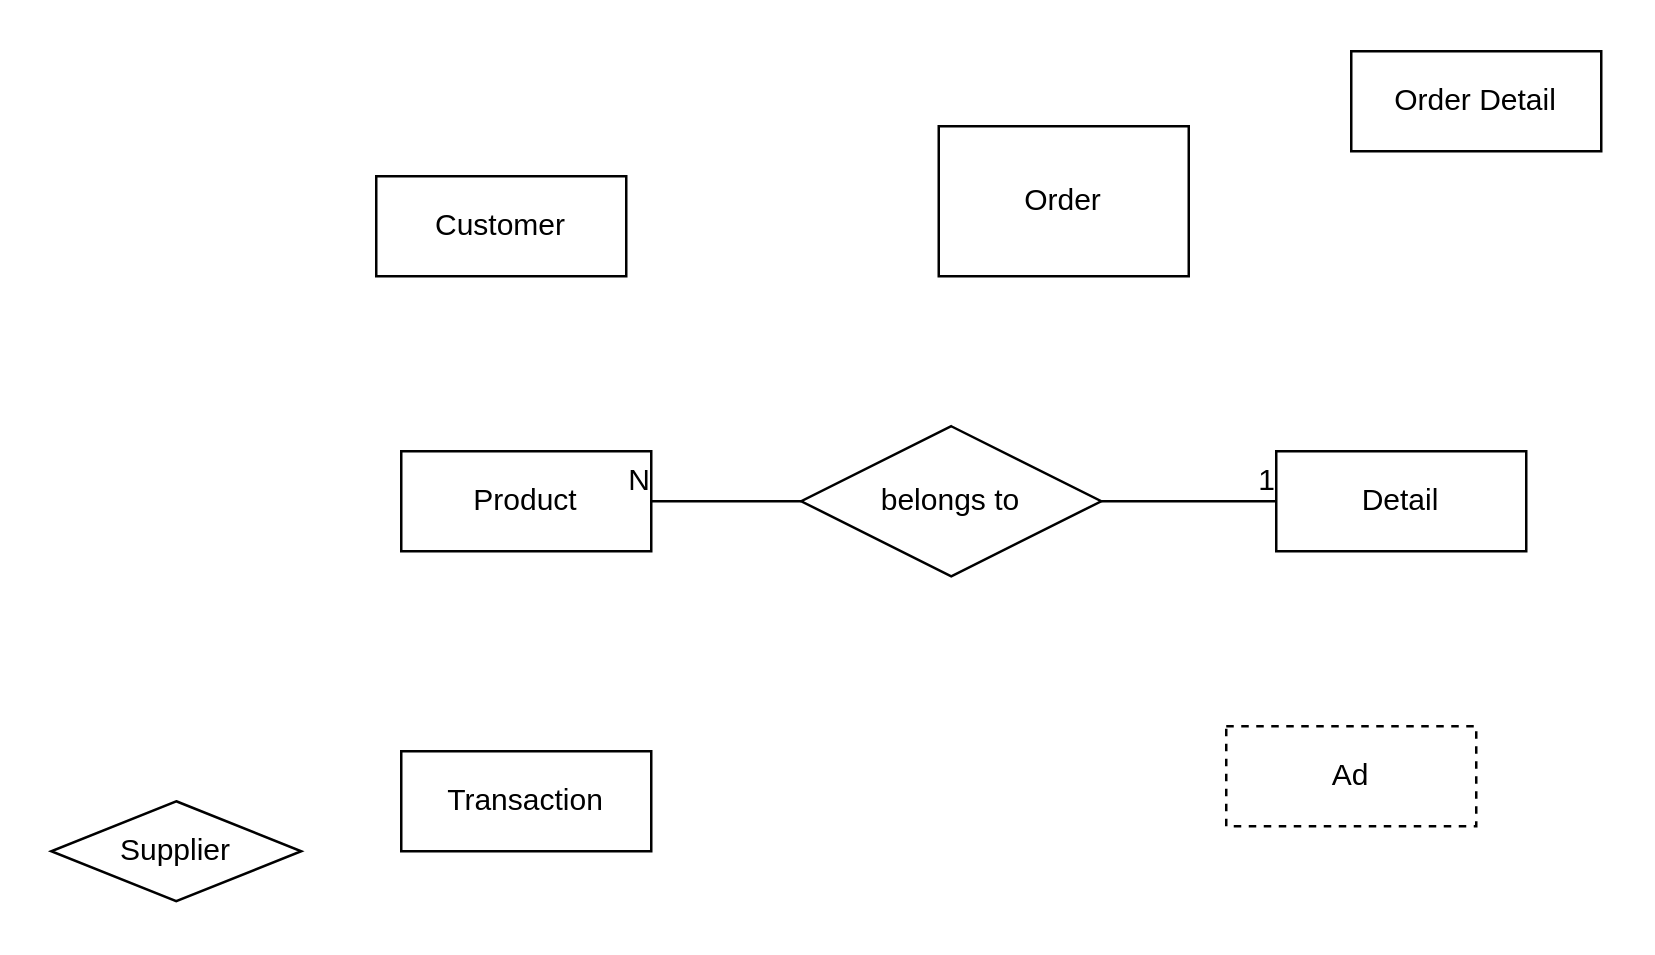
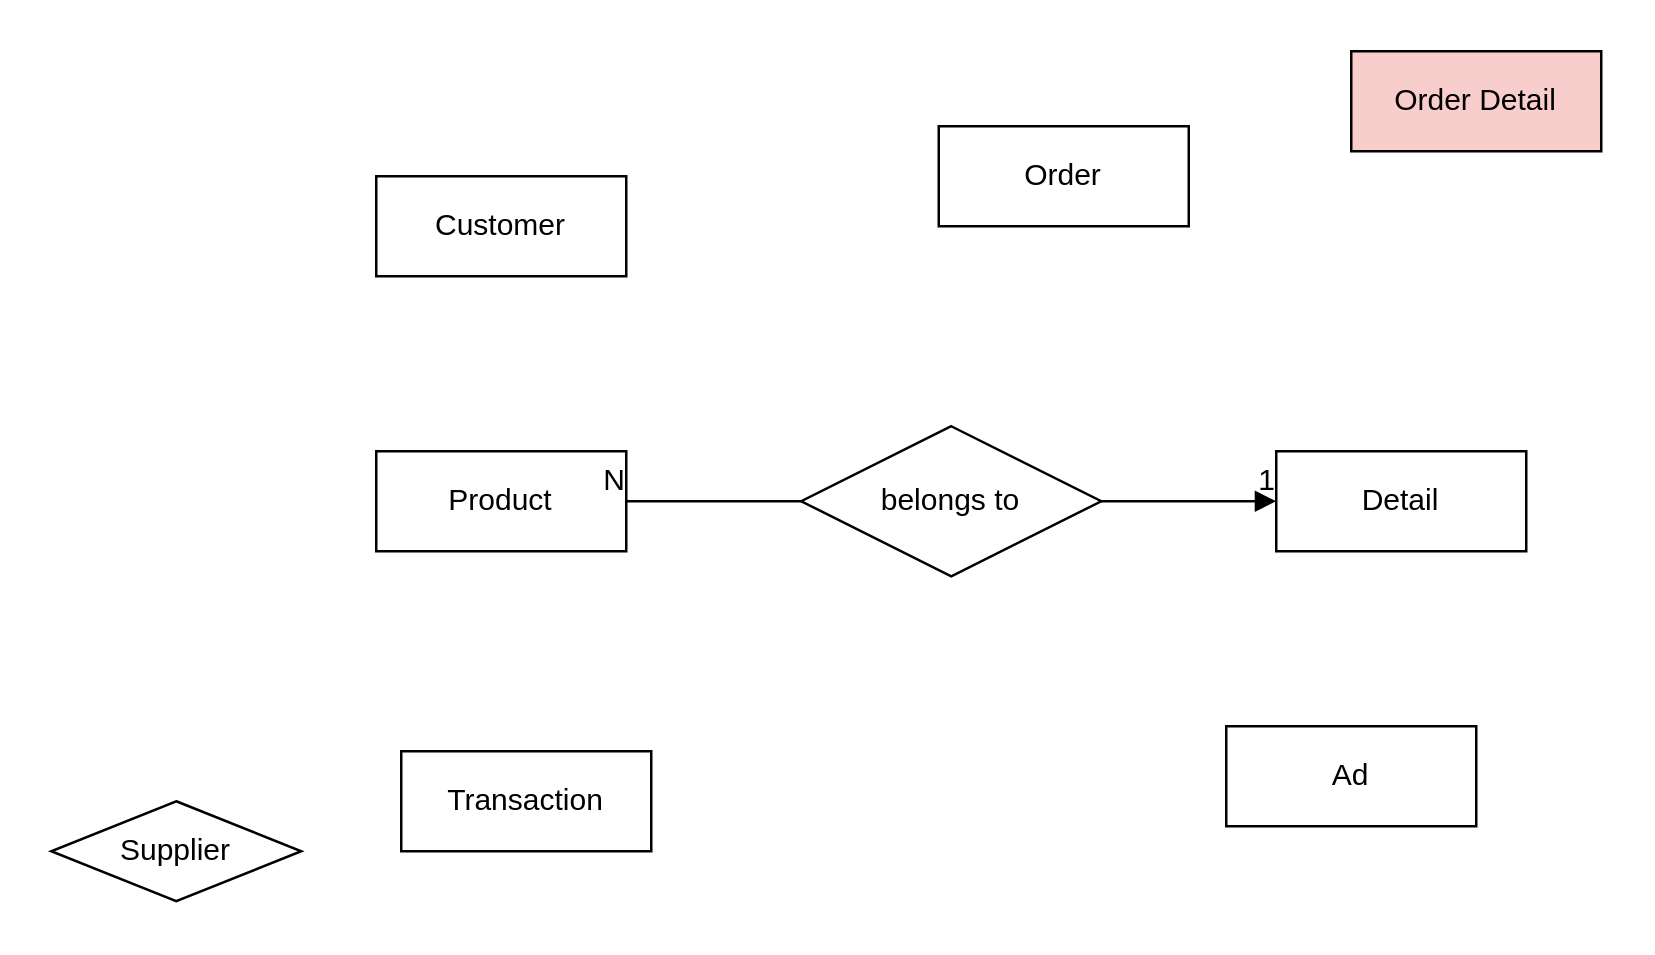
  <mxCell id="0" />
  <mxCell id="1" parent="0" />
  <mxCell id="2" value="Customer" style="whiteSpace=wrap;html=1;align=center;" vertex="1" parent="1"><mxGeometry x="150" y="70" width="100" height="40" as="geometry" /></mxCell>
- <mxCell id="3" value="Product" style="whiteSpace=wrap;html=1;align=center;" vertex="1" parent="1"><mxGeometry x="160" y="180" width="100" height="40" as="geometry" /></mxCell>
- <mxCell id="4" value="Order" style="whiteSpace=wrap;html=1;align=center;" vertex="1" parent="1"><mxGeometry x="375" y="50" width="100" height="60" as="geometry" /></mxCell>
- <mxCell id="5" value="Order Detail" style="whiteSpace=wrap;html=1;align=center;" vertex="1" parent="1"><mxGeometry x="540" y="20" width="100" height="40" as="geometry" /></mxCell>
+ <mxCell id="3" value="Product" style="whiteSpace=wrap;html=1;align=center;" vertex="1" parent="1"><mxGeometry x="150" y="180" width="100" height="40" as="geometry" /></mxCell>
+ <mxCell id="4" value="Order" style="whiteSpace=wrap;html=1;align=center;" vertex="1" parent="1"><mxGeometry x="375" y="50" width="100" height="40" as="geometry" /></mxCell>
+ <mxCell id="5" value="Order Detail" style="whiteSpace=wrap;html=1;align=center;fillColor=#f8cecc;" vertex="1" parent="1"><mxGeometry x="540" y="20" width="100" height="40" as="geometry" /></mxCell>
  <mxCell id="6" value="Transaction" style="whiteSpace=wrap;html=1;align=center;" vertex="1" parent="1"><mxGeometry x="160" y="300" width="100" height="40" as="geometry" /></mxCell>
  <mxCell id="7" value="Supplier" style="rhombus;whiteSpace=wrap;html=1;align=center;" vertex="1" parent="1"><mxGeometry x="20" y="320" width="100" height="40" as="geometry" /></mxCell>
  <mxCell id="8" value="Detail" style="whiteSpace=wrap;html=1;align=center;" vertex="1" parent="1"><mxGeometry x="510" y="180" width="100" height="40" as="geometry" /></mxCell>
- <mxCell id="9" value="Ad" style="whiteSpace=wrap;html=1;align=center;dashed=1;" vertex="1" parent="1"><mxGeometry x="490" y="290" width="100" height="40" as="geometry" /></mxCell>
+ <mxCell id="9" value="Ad" style="whiteSpace=wrap;html=1;align=center;" vertex="1" parent="1"><mxGeometry x="490" y="290" width="100" height="40" as="geometry" /></mxCell>
  <mxCell id="10" value="belongs to" style="shape=rhombus;perimeter=rhombusPerimeter;whiteSpace=wrap;html=1;align=center;" vertex="1" parent="1"><mxGeometry x="320" y="170" width="120" height="60" as="geometry" /></mxCell>
- <mxCell id="11" value="" style="endArrow=none;html=1;rounded=0;exitX=1;exitY=0.5;exitDx=0;exitDy=0;entryX=0;entryY=0.5;entryDx=0;entryDy=0;" edge="1" parent="1" source="10" target="8"><mxGeometry relative="1" as="geometry"><mxPoint x="440" y="230" as="sourcePoint" /><mxPoint x="600" y="230" as="targetPoint" /></mxGeometry></mxCell>
+ <mxCell id="11" value="" style="endArrow=block;html=1;rounded=0;exitX=1;exitY=0.5;exitDx=0;exitDy=0;entryX=0;entryY=0.5;entryDx=0;entryDy=0;" edge="1" parent="1" source="10" target="8"><mxGeometry relative="1" as="geometry"><mxPoint x="440" y="230" as="sourcePoint" /><mxPoint x="600" y="230" as="targetPoint" /></mxGeometry></mxCell>
  <mxCell id="12" value="1" style="resizable=0;html=1;align=right;verticalAlign=bottom;" connectable="0" vertex="1" parent="11"><mxGeometry x="1" relative="1" as="geometry" /></mxCell>
  <mxCell id="13" value="" style="endArrow=none;html=1;rounded=0;exitX=0;exitY=0.5;exitDx=0;exitDy=0;entryX=1;entryY=0.5;entryDx=0;entryDy=0;" edge="1" parent="1" source="10" target="3"><mxGeometry relative="1" as="geometry"><mxPoint x="250" y="210" as="sourcePoint" /><mxPoint x="120" y="210" as="targetPoint" /></mxGeometry></mxCell>
  <mxCell id="14" value="N" style="resizable=0;html=1;align=right;verticalAlign=bottom;" connectable="0" vertex="1" parent="13"><mxGeometry x="1" relative="1" as="geometry" /></mxCell>
